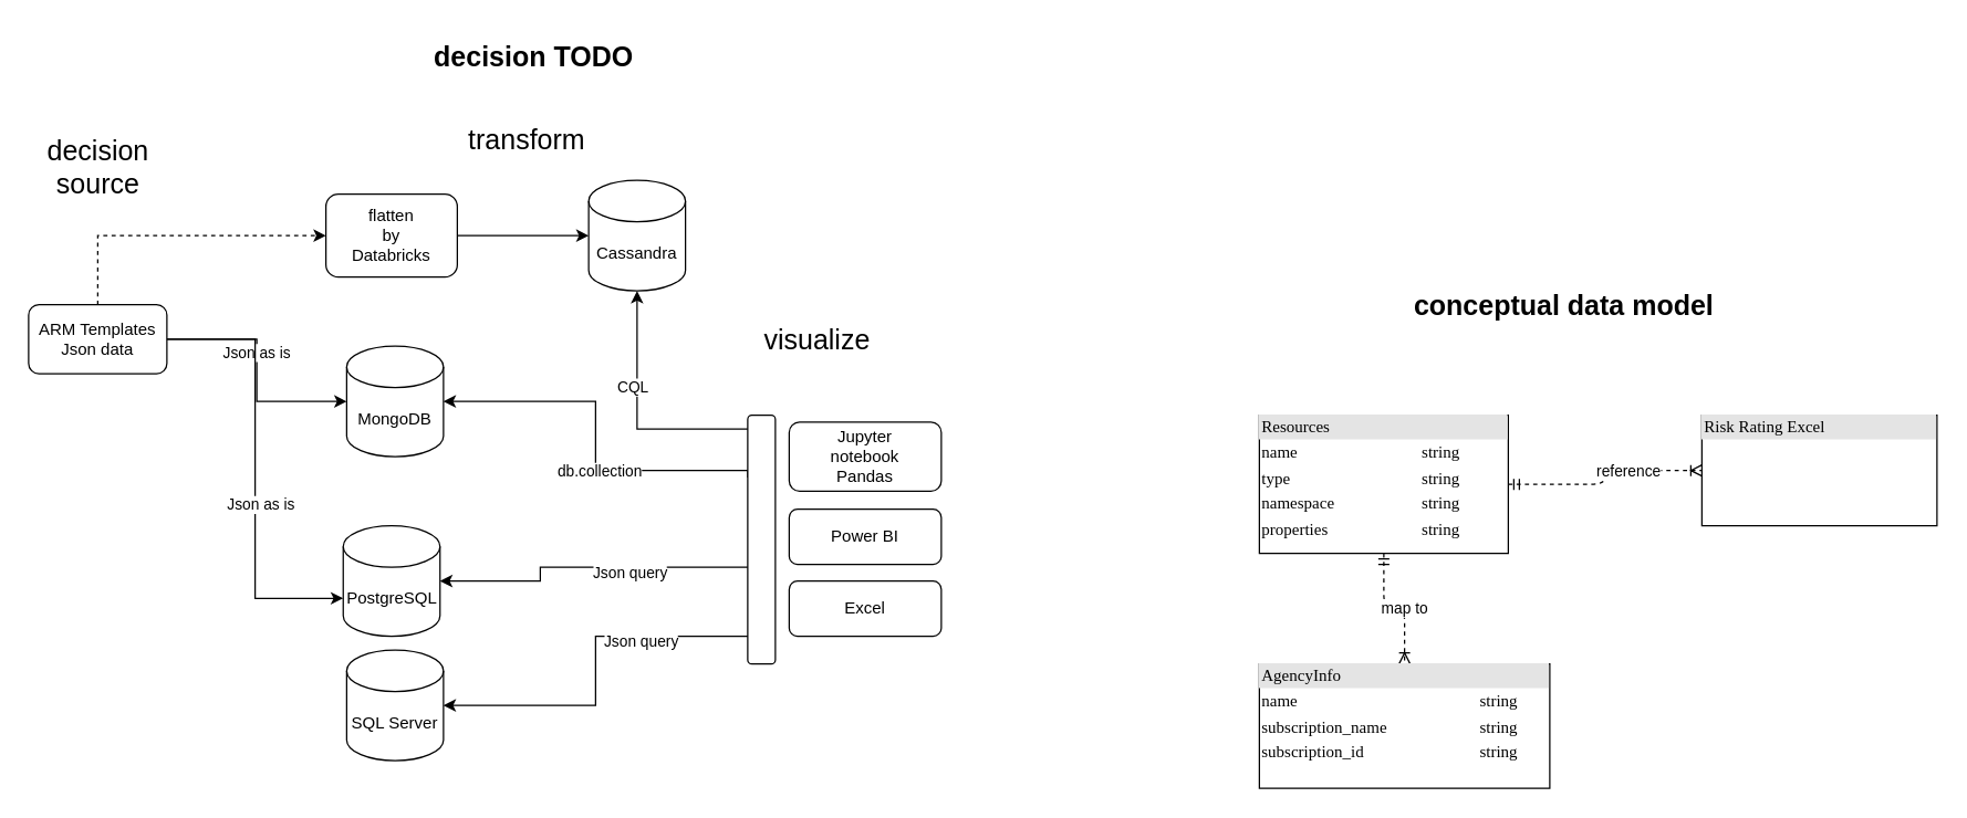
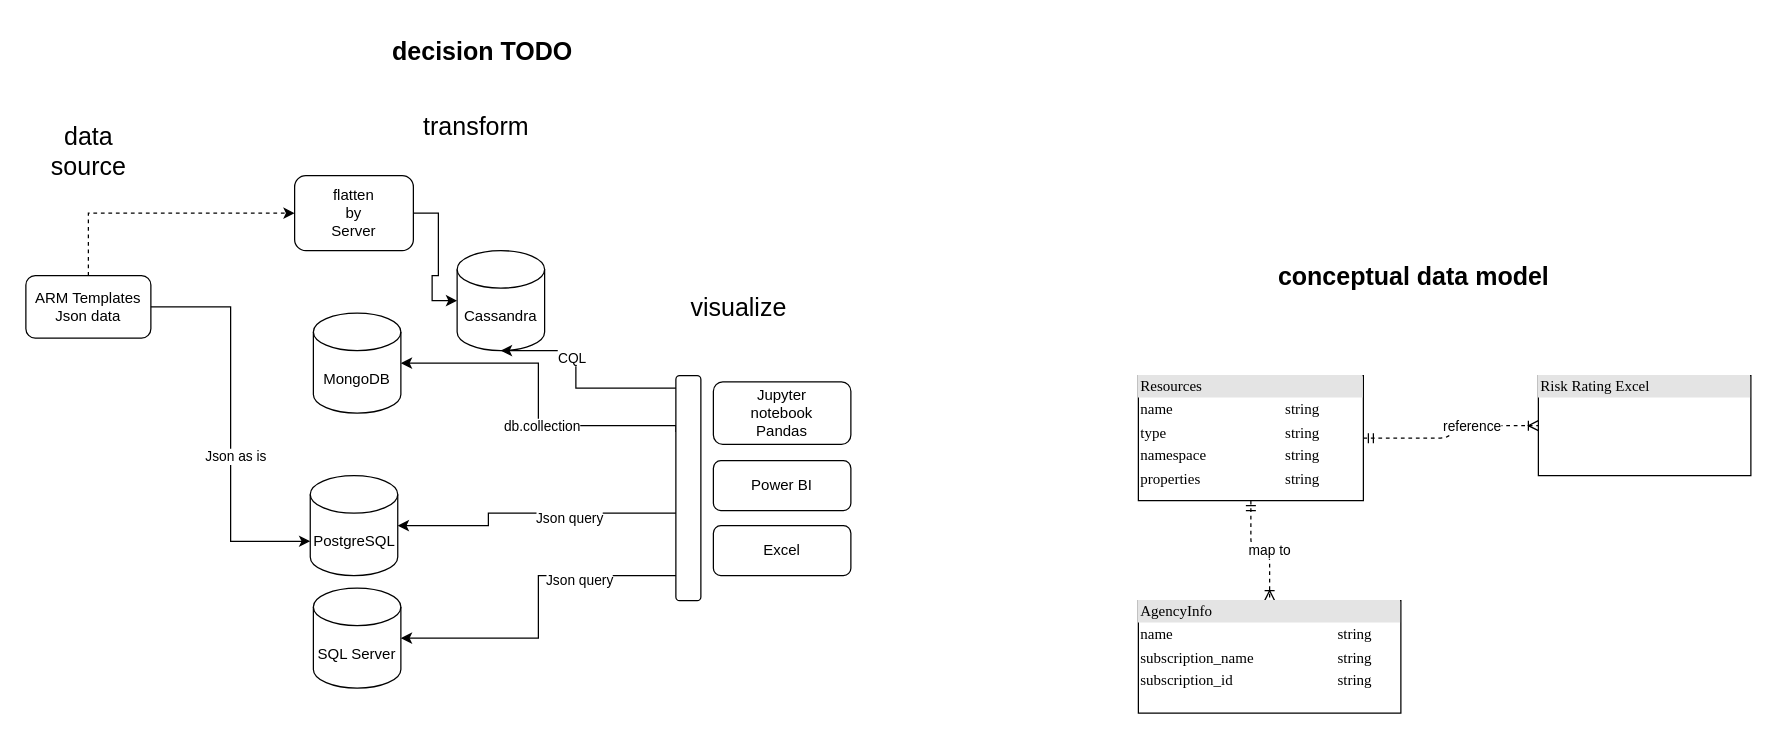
  <mxCell id="0" />
  <mxCell id="1" parent="0" />
  <mxCell id="2" style="edgeStyle=orthogonalEdgeStyle;html=1;entryX=0.5;entryY=0;dashed=1;labelBackgroundColor=none;startArrow=ERmandOne;endArrow=ERoneToMany;fontFamily=Verdana;fontSize=12;align=left;" parent="1" source="6" target="7" edge="1"><mxGeometry relative="1" as="geometry" /></mxCell>
  <mxCell id="3" value="map to" style="edgeLabel;html=1;align=center;verticalAlign=middle;resizable=0;points=[];" vertex="1" connectable="0" parent="2"><mxGeometry x="0.129" y="1" relative="1" as="geometry"><mxPoint as="offset" /></mxGeometry></mxCell>
  <mxCell id="4" style="edgeStyle=orthogonalEdgeStyle;html=1;dashed=1;labelBackgroundColor=none;startArrow=ERmandOne;endArrow=ERoneToMany;fontFamily=Verdana;fontSize=12;align=left;" parent="1" source="6" target="8" edge="1"><mxGeometry relative="1" as="geometry" /></mxCell>
  <mxCell id="5" value="reference" style="edgeLabel;html=1;align=center;verticalAlign=middle;resizable=0;points=[];" vertex="1" connectable="0" parent="4"><mxGeometry x="0.277" relative="1" as="geometry"><mxPoint as="offset" /></mxGeometry></mxCell>
  <mxCell id="6" value="&lt;div style=&quot;box-sizing: border-box ; width: 100% ; background: #e4e4e4 ; padding: 2px&quot;&gt;Resources&lt;/div&gt;&lt;table style=&quot;width: 100% ; font-size: 1em&quot; cellpadding=&quot;2&quot; cellspacing=&quot;0&quot;&gt;&lt;tbody&gt;&lt;tr&gt;&lt;td&gt;name&lt;span style=&quot;white-space: pre;&quot;&gt;&#09;&lt;/span&gt;&lt;/td&gt;&lt;td&gt;string&lt;/td&gt;&lt;/tr&gt;&lt;tr&gt;&lt;td&gt;type&lt;/td&gt;&lt;td&gt;string&lt;/td&gt;&lt;/tr&gt;&lt;tr&gt;&lt;td&gt;namespace&lt;/td&gt;&lt;td&gt;string&lt;/td&gt;&lt;/tr&gt;&lt;tr&gt;&lt;td&gt;properties&lt;/td&gt;&lt;td&gt;string&lt;/td&gt;&lt;/tr&gt;&lt;/tbody&gt;&lt;/table&gt;" style="verticalAlign=top;align=left;overflow=fill;html=1;rounded=0;shadow=0;comic=0;labelBackgroundColor=none;strokeWidth=1;fontFamily=Verdana;fontSize=12" parent="1" vertex="1"><mxGeometry x="910" y="300" width="180" height="100" as="geometry" /></mxCell>
  <mxCell id="7" value="&lt;div style=&quot;box-sizing: border-box ; width: 100% ; background: #e4e4e4 ; padding: 2px&quot;&gt;AgencyInfo&lt;/div&gt;&lt;table style=&quot;width: 100% ; font-size: 1em&quot; cellpadding=&quot;2&quot; cellspacing=&quot;0&quot;&gt;&lt;tbody&gt;&lt;tr&gt;&lt;td&gt;name&lt;/td&gt;&lt;td&gt;string&lt;/td&gt;&lt;/tr&gt;&lt;tr&gt;&lt;td&gt;subscription_name&lt;/td&gt;&lt;td&gt;string&lt;/td&gt;&lt;/tr&gt;&lt;tr&gt;&lt;td&gt;subscription_id&lt;br&gt;&lt;/td&gt;&lt;td&gt;string&lt;br&gt;&lt;/td&gt;&lt;/tr&gt;&lt;/tbody&gt;&lt;/table&gt;" style="verticalAlign=top;align=left;overflow=fill;html=1;rounded=0;shadow=0;comic=0;labelBackgroundColor=none;strokeWidth=1;fontFamily=Verdana;fontSize=12" parent="1" vertex="1"><mxGeometry x="910" y="480" width="210" height="90" as="geometry" /></mxCell>
  <mxCell id="8" value="&lt;div style=&quot;box-sizing:border-box;width:100%;background:#e4e4e4;padding:2px;&quot;&gt;Risk Rating Excel&lt;/div&gt;&lt;table style=&quot;width:100%;font-size:1em;&quot; cellpadding=&quot;2&quot; cellspacing=&quot;0&quot;&gt;&lt;tbody&gt;&lt;tr&gt;&lt;td&gt;&lt;br&gt;&lt;/td&gt;&lt;td&gt;&lt;br&gt;&lt;/td&gt;&lt;/tr&gt;&lt;tr&gt;&lt;td&gt;&lt;br&gt;&lt;/td&gt;&lt;td&gt;&lt;br&gt;&lt;/td&gt;&lt;/tr&gt;&lt;tr&gt;&lt;td&gt;&lt;/td&gt;&lt;td&gt;&lt;br&gt;&lt;/td&gt;&lt;/tr&gt;&lt;/tbody&gt;&lt;/table&gt;" style="verticalAlign=top;align=left;overflow=fill;html=1;rounded=0;shadow=0;comic=0;labelBackgroundColor=none;strokeWidth=1;fontFamily=Verdana;fontSize=12" parent="1" vertex="1"><mxGeometry x="1230" y="300" width="170" height="80" as="geometry" /></mxCell>
  <mxCell id="9" style="edgeStyle=orthogonalEdgeStyle;rounded=0;orthogonalLoop=1;jettySize=auto;html=1;entryX=0;entryY=0.5;entryDx=0;entryDy=0;exitX=0.5;exitY=0;exitDx=0;exitDy=0;dashed=1;" edge="1" parent="1" source="12" target="15"><mxGeometry relative="1" as="geometry" /></mxCell>
- <mxCell id="10" style="edgeStyle=orthogonalEdgeStyle;rounded=0;orthogonalLoop=1;jettySize=auto;html=1;entryX=0;entryY=0.5;entryDx=0;entryDy=0;entryPerimeter=0;" edge="1" parent="1" source="12" target="18"><mxGeometry relative="1" as="geometry"><mxPoint x="235" y="280" as="targetPoint" /></mxGeometry></mxCell>
- <mxCell id="11" value="Json as is" style="edgeLabel;html=1;align=center;verticalAlign=middle;resizable=0;points=[];" vertex="1" connectable="0" parent="10"><mxGeometry x="-0.158" y="-1" relative="1" as="geometry"><mxPoint as="offset" /></mxGeometry></mxCell>
  <mxCell id="12" value="ARM Templates&lt;br&gt;Json data" style="rounded=1;whiteSpace=wrap;html=1;" vertex="1" parent="1"><mxGeometry x="20" y="220" width="100" height="50" as="geometry" /></mxCell>
  <mxCell id="13" value="conceptual data model" style="text;html=1;align=center;verticalAlign=middle;resizable=0;points=[];autosize=1;strokeColor=none;fillColor=none;fontStyle=1;fontSize=20;" vertex="1" parent="1"><mxGeometry x="1010" y="200" width="240" height="40" as="geometry" /></mxCell>
  <mxCell id="14" value="decision TODO" style="text;html=1;align=center;verticalAlign=middle;resizable=0;points=[];autosize=1;strokeColor=none;fillColor=none;fontStyle=1;fontSize=20;" vertex="1" parent="1"><mxGeometry x="300" y="20" width="170" height="40" as="geometry" /></mxCell>
- <mxCell id="15" value="flatten&lt;br&gt;by&lt;br&gt;Databricks" style="rounded=1;whiteSpace=wrap;html=1;" vertex="1" parent="1"><mxGeometry x="235" y="140" width="95" height="60" as="geometry" /></mxCell>
- <mxCell id="16" value="Cassandra" style="shape=cylinder3;whiteSpace=wrap;html=1;boundedLbl=1;backgroundOutline=1;size=15;" vertex="1" parent="1"><mxGeometry x="425" y="130" width="70" height="80" as="geometry" /></mxCell>
+ <mxCell id="15" value="flatten&lt;br&gt;by&lt;br&gt;Server" style="rounded=1;whiteSpace=wrap;html=1;" vertex="1" parent="1"><mxGeometry x="235" y="140" width="95" height="60" as="geometry" /></mxCell>
+ <mxCell id="16" value="Cassandra" style="shape=cylinder3;whiteSpace=wrap;html=1;boundedLbl=1;backgroundOutline=1;size=15;" vertex="1" parent="1"><mxGeometry x="365" y="200" width="70" height="80" as="geometry" /></mxCell>
  <mxCell id="17" style="edgeStyle=orthogonalEdgeStyle;rounded=0;orthogonalLoop=1;jettySize=auto;html=1;entryX=0;entryY=0.5;entryDx=0;entryDy=0;entryPerimeter=0;" edge="1" parent="1" source="15" target="16"><mxGeometry relative="1" as="geometry" /></mxCell>
  <mxCell id="18" value="MongoDB" style="shape=cylinder3;whiteSpace=wrap;html=1;boundedLbl=1;backgroundOutline=1;size=15;" vertex="1" parent="1"><mxGeometry x="250" y="250" width="70" height="80" as="geometry" /></mxCell>
  <mxCell id="19" value="visualize" style="text;html=1;align=center;verticalAlign=middle;resizable=0;points=[];autosize=1;strokeColor=none;fillColor=none;fontStyle=0;fontSize=20;" vertex="1" parent="1"><mxGeometry x="540" y="225" width="100" height="40" as="geometry" /></mxCell>
  <mxCell id="20" value="transform" style="text;html=1;align=center;verticalAlign=middle;resizable=0;points=[];autosize=1;strokeColor=none;fillColor=none;fontStyle=0;fontSize=20;" vertex="1" parent="1"><mxGeometry x="325" y="80" width="110" height="40" as="geometry" /></mxCell>
  <mxCell id="21" value="PostgreSQL" style="shape=cylinder3;whiteSpace=wrap;html=1;boundedLbl=1;backgroundOutline=1;size=15;" vertex="1" parent="1"><mxGeometry x="247.5" y="380" width="70" height="80" as="geometry" /></mxCell>
  <mxCell id="22" style="edgeStyle=orthogonalEdgeStyle;rounded=0;orthogonalLoop=1;jettySize=auto;html=1;entryX=0;entryY=0;entryDx=0;entryDy=52.5;entryPerimeter=0;" edge="1" parent="1" source="12" target="21"><mxGeometry relative="1" as="geometry" /></mxCell>
  <mxCell id="23" value="Json as is" style="edgeLabel;html=1;align=center;verticalAlign=middle;resizable=0;points=[];" vertex="1" connectable="0" parent="22"><mxGeometry x="0.165" y="4" relative="1" as="geometry"><mxPoint as="offset" /></mxGeometry></mxCell>
  <mxCell id="24" value="SQL Server" style="shape=cylinder3;whiteSpace=wrap;html=1;boundedLbl=1;backgroundOutline=1;size=15;" vertex="1" parent="1"><mxGeometry x="250" y="470" width="70" height="80" as="geometry" /></mxCell>
  <mxCell id="25" value="Jupyter&lt;br&gt;notebook&lt;br&gt;Pandas" style="rounded=1;whiteSpace=wrap;html=1;" vertex="1" parent="1"><mxGeometry x="570" y="305" width="110" height="50" as="geometry" /></mxCell>
  <mxCell id="26" style="edgeStyle=orthogonalEdgeStyle;rounded=0;orthogonalLoop=1;jettySize=auto;html=1;entryX=1;entryY=0.5;entryDx=0;entryDy=0;entryPerimeter=0;exitX=0;exitY=0.25;exitDx=0;exitDy=0;" edge="1" parent="1" source="28" target="18"><mxGeometry relative="1" as="geometry"><Array as="points"><mxPoint x="540" y="340" /><mxPoint x="430" y="340" /><mxPoint x="430" y="290" /></Array></mxGeometry></mxCell>
  <mxCell id="27" value="db.collection" style="edgeLabel;html=1;align=center;verticalAlign=middle;resizable=0;points=[];" vertex="1" connectable="0" parent="26"><mxGeometry x="-0.161" y="-2" relative="1" as="geometry"><mxPoint as="offset" /></mxGeometry></mxCell>
  <mxCell id="28" value="" style="rounded=1;whiteSpace=wrap;html=1;" vertex="1" parent="1"><mxGeometry x="540" y="300" width="20" height="180" as="geometry" /></mxCell>
  <mxCell id="29" style="edgeStyle=orthogonalEdgeStyle;rounded=0;orthogonalLoop=1;jettySize=auto;html=1;entryX=0.5;entryY=1;entryDx=0;entryDy=0;entryPerimeter=0;" edge="1" parent="1" source="28" target="16"><mxGeometry relative="1" as="geometry"><Array as="points"><mxPoint x="460" y="310" /></Array></mxGeometry></mxCell>
  <mxCell id="30" value="CQL" style="edgeLabel;html=1;align=center;verticalAlign=middle;resizable=0;points=[];" vertex="1" connectable="0" parent="29"><mxGeometry x="0.237" y="4" relative="1" as="geometry"><mxPoint as="offset" /></mxGeometry></mxCell>
  <mxCell id="31" style="edgeStyle=orthogonalEdgeStyle;rounded=0;orthogonalLoop=1;jettySize=auto;html=1;entryX=1;entryY=0.5;entryDx=0;entryDy=0;entryPerimeter=0;" edge="1" parent="1" source="28" target="21"><mxGeometry relative="1" as="geometry"><Array as="points"><mxPoint x="390" y="410" /><mxPoint x="390" y="420" /></Array></mxGeometry></mxCell>
  <mxCell id="32" value="Json query" style="edgeLabel;html=1;align=center;verticalAlign=middle;resizable=0;points=[];" vertex="1" connectable="0" parent="31"><mxGeometry x="-0.26" y="3" relative="1" as="geometry"><mxPoint as="offset" /></mxGeometry></mxCell>
  <mxCell id="33" style="edgeStyle=orthogonalEdgeStyle;rounded=0;orthogonalLoop=1;jettySize=auto;html=1;entryX=1;entryY=0.5;entryDx=0;entryDy=0;entryPerimeter=0;" edge="1" parent="1" source="28" target="24"><mxGeometry relative="1" as="geometry"><Array as="points"><mxPoint x="430" y="460" /><mxPoint x="430" y="510" /></Array></mxGeometry></mxCell>
  <mxCell id="34" value="Json query" style="edgeLabel;html=1;align=center;verticalAlign=middle;resizable=0;points=[];" vertex="1" connectable="0" parent="33"><mxGeometry x="-0.419" y="3" relative="1" as="geometry"><mxPoint as="offset" /></mxGeometry></mxCell>
  <mxCell id="35" value="Power BI" style="rounded=1;whiteSpace=wrap;html=1;" vertex="1" parent="1"><mxGeometry x="570" y="368" width="110" height="40" as="geometry" /></mxCell>
  <mxCell id="36" value="Excel" style="rounded=1;whiteSpace=wrap;html=1;" vertex="1" parent="1"><mxGeometry x="570" y="420" width="110" height="40" as="geometry" /></mxCell>
- <mxCell id="37" value="decision&lt;br&gt;source" style="text;html=1;align=center;verticalAlign=middle;resizable=0;points=[];autosize=1;strokeColor=none;fillColor=none;fontStyle=0;fontSize=20;" vertex="1" parent="1"><mxGeometry x="30" y="90" width="80" height="60" as="geometry" /></mxCell>
+ <mxCell id="37" value="data&lt;br&gt;source" style="text;html=1;align=center;verticalAlign=middle;resizable=0;points=[];autosize=1;strokeColor=none;fillColor=none;fontStyle=0;fontSize=20;" vertex="1" parent="1"><mxGeometry x="30" y="90" width="80" height="60" as="geometry" /></mxCell>
